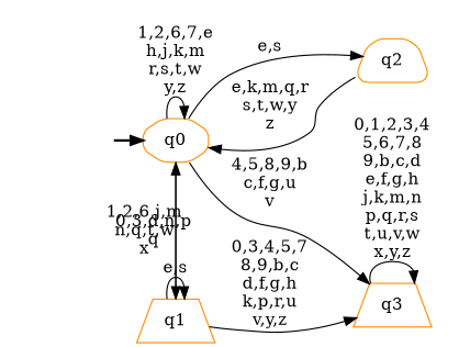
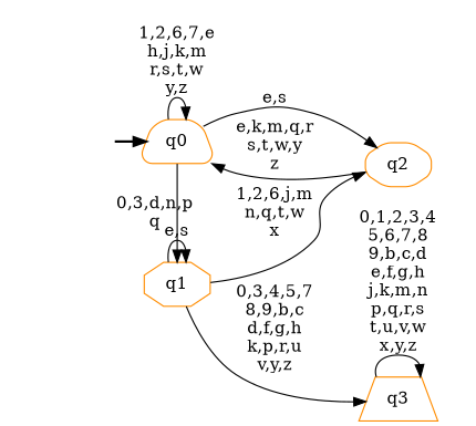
  digraph {
    rankdir=LR
    node [shape=octagon style="rounded,filled" color=darkorange fillcolor=white]
    __start0 [height=0 shape=none style=invis width=0 color="" fillcolor=""]
-   n2 [label=q0]
-   n3 [label=q1 shape=trapezium style=filled]
-   n4 [label=q2 shape=trapezium]
+   n2 [label=q0 shape=trapezium]
+   n3 [label=q1 style=filled]
+   n4 [label=q2]
    n5 [label=q3 shape=trapezium style=filled]
    subgraph cluster_1 {
      nodesep=0.15
      ranksep=0.15
      style=invis
      __start0
      n2
    }
    __start0 -> n2 [penwidth=2]
    n2 -> n2 [label="1,2,6,7,e\nh,j,k,m\nr,s,t,w\ny,z"]
    n2 -> n3 [label="0,3,d,n,p\nq"]
    n2 -> n4 [label="e,s"]
-   n2 -> n5 [label="4,5,8,9,b\nc,f,g,u\nv"]
-   n3 -> n2 [label="1,2,6,j,m\nn,q,t,w\nx"]
+   n3 -> n4 [label="1,2,6,j,m\nn,q,t,w\nx"]
    n3 -> n3 [label="e,s"]
    n3 -> n5 [label="0,3,4,5,7\n8,9,b,c\nd,f,g,h\nk,p,r,u\nv,y,z"]
    n4 -> n2 [label="e,k,m,q,r\ns,t,w,y\nz"]
    n5 -> n5 [label="0,1,2,3,4\n5,6,7,8\n9,b,c,d\ne,f,g,h\nj,k,m,n\np,q,r,s\nt,u,v,w\nx,y,z"]
  }
